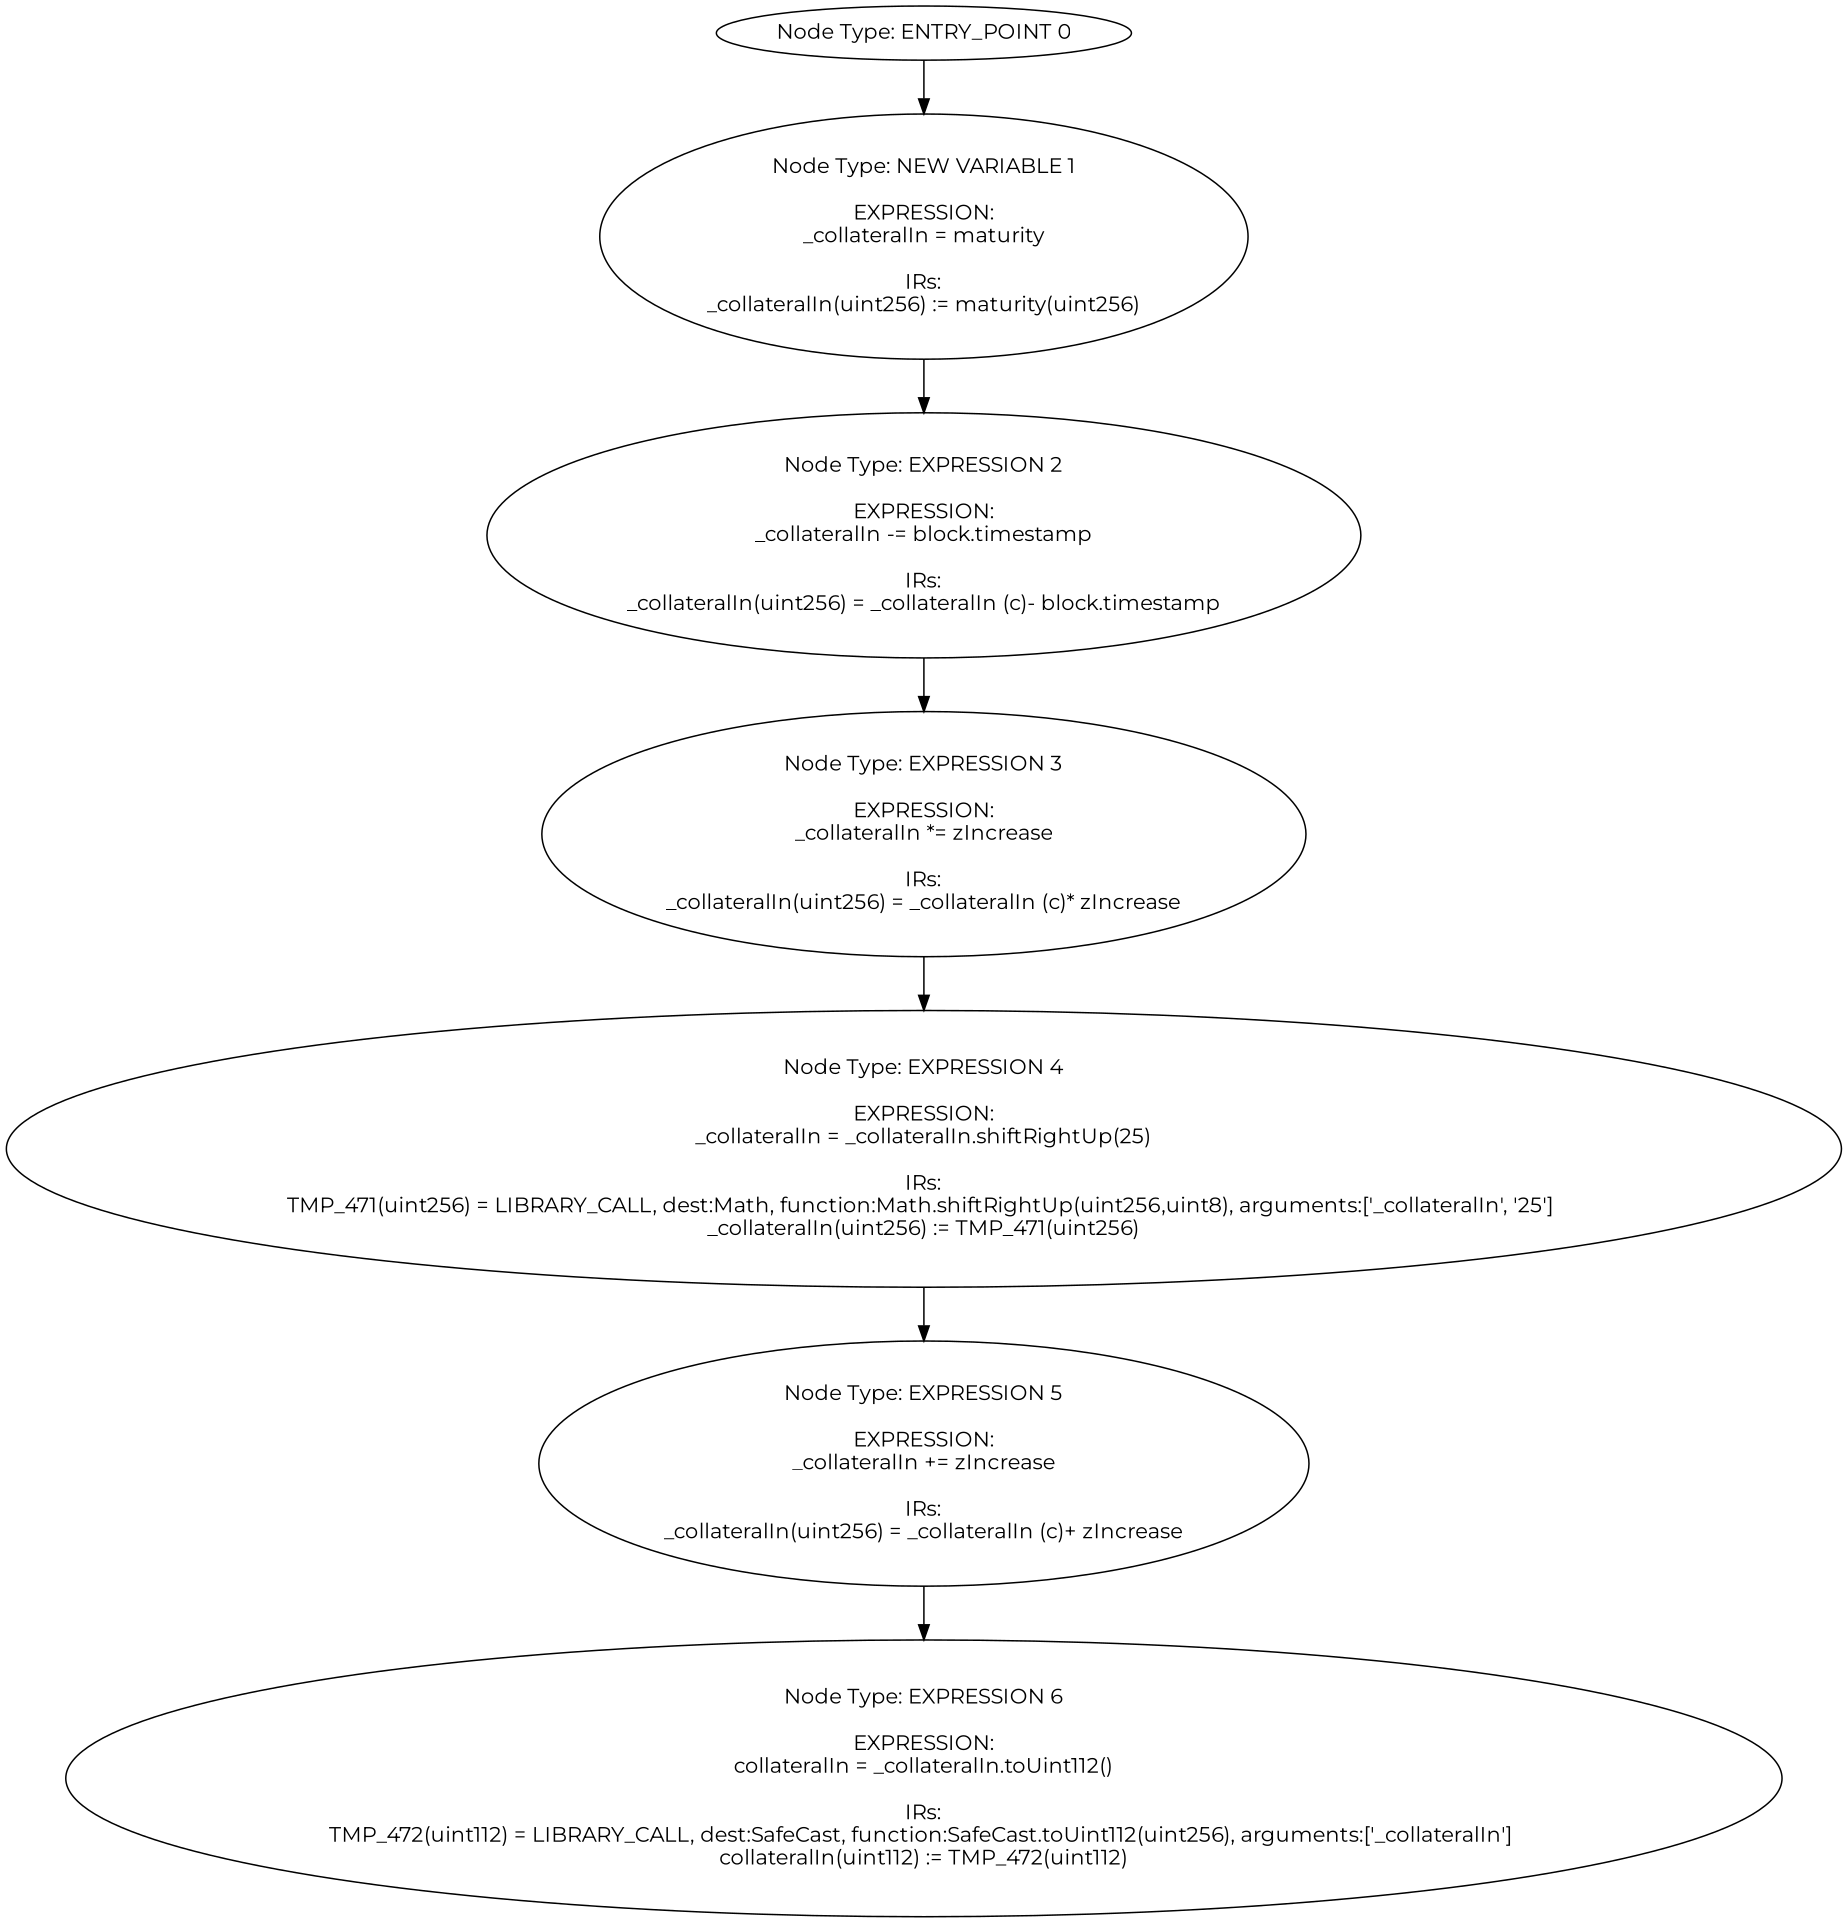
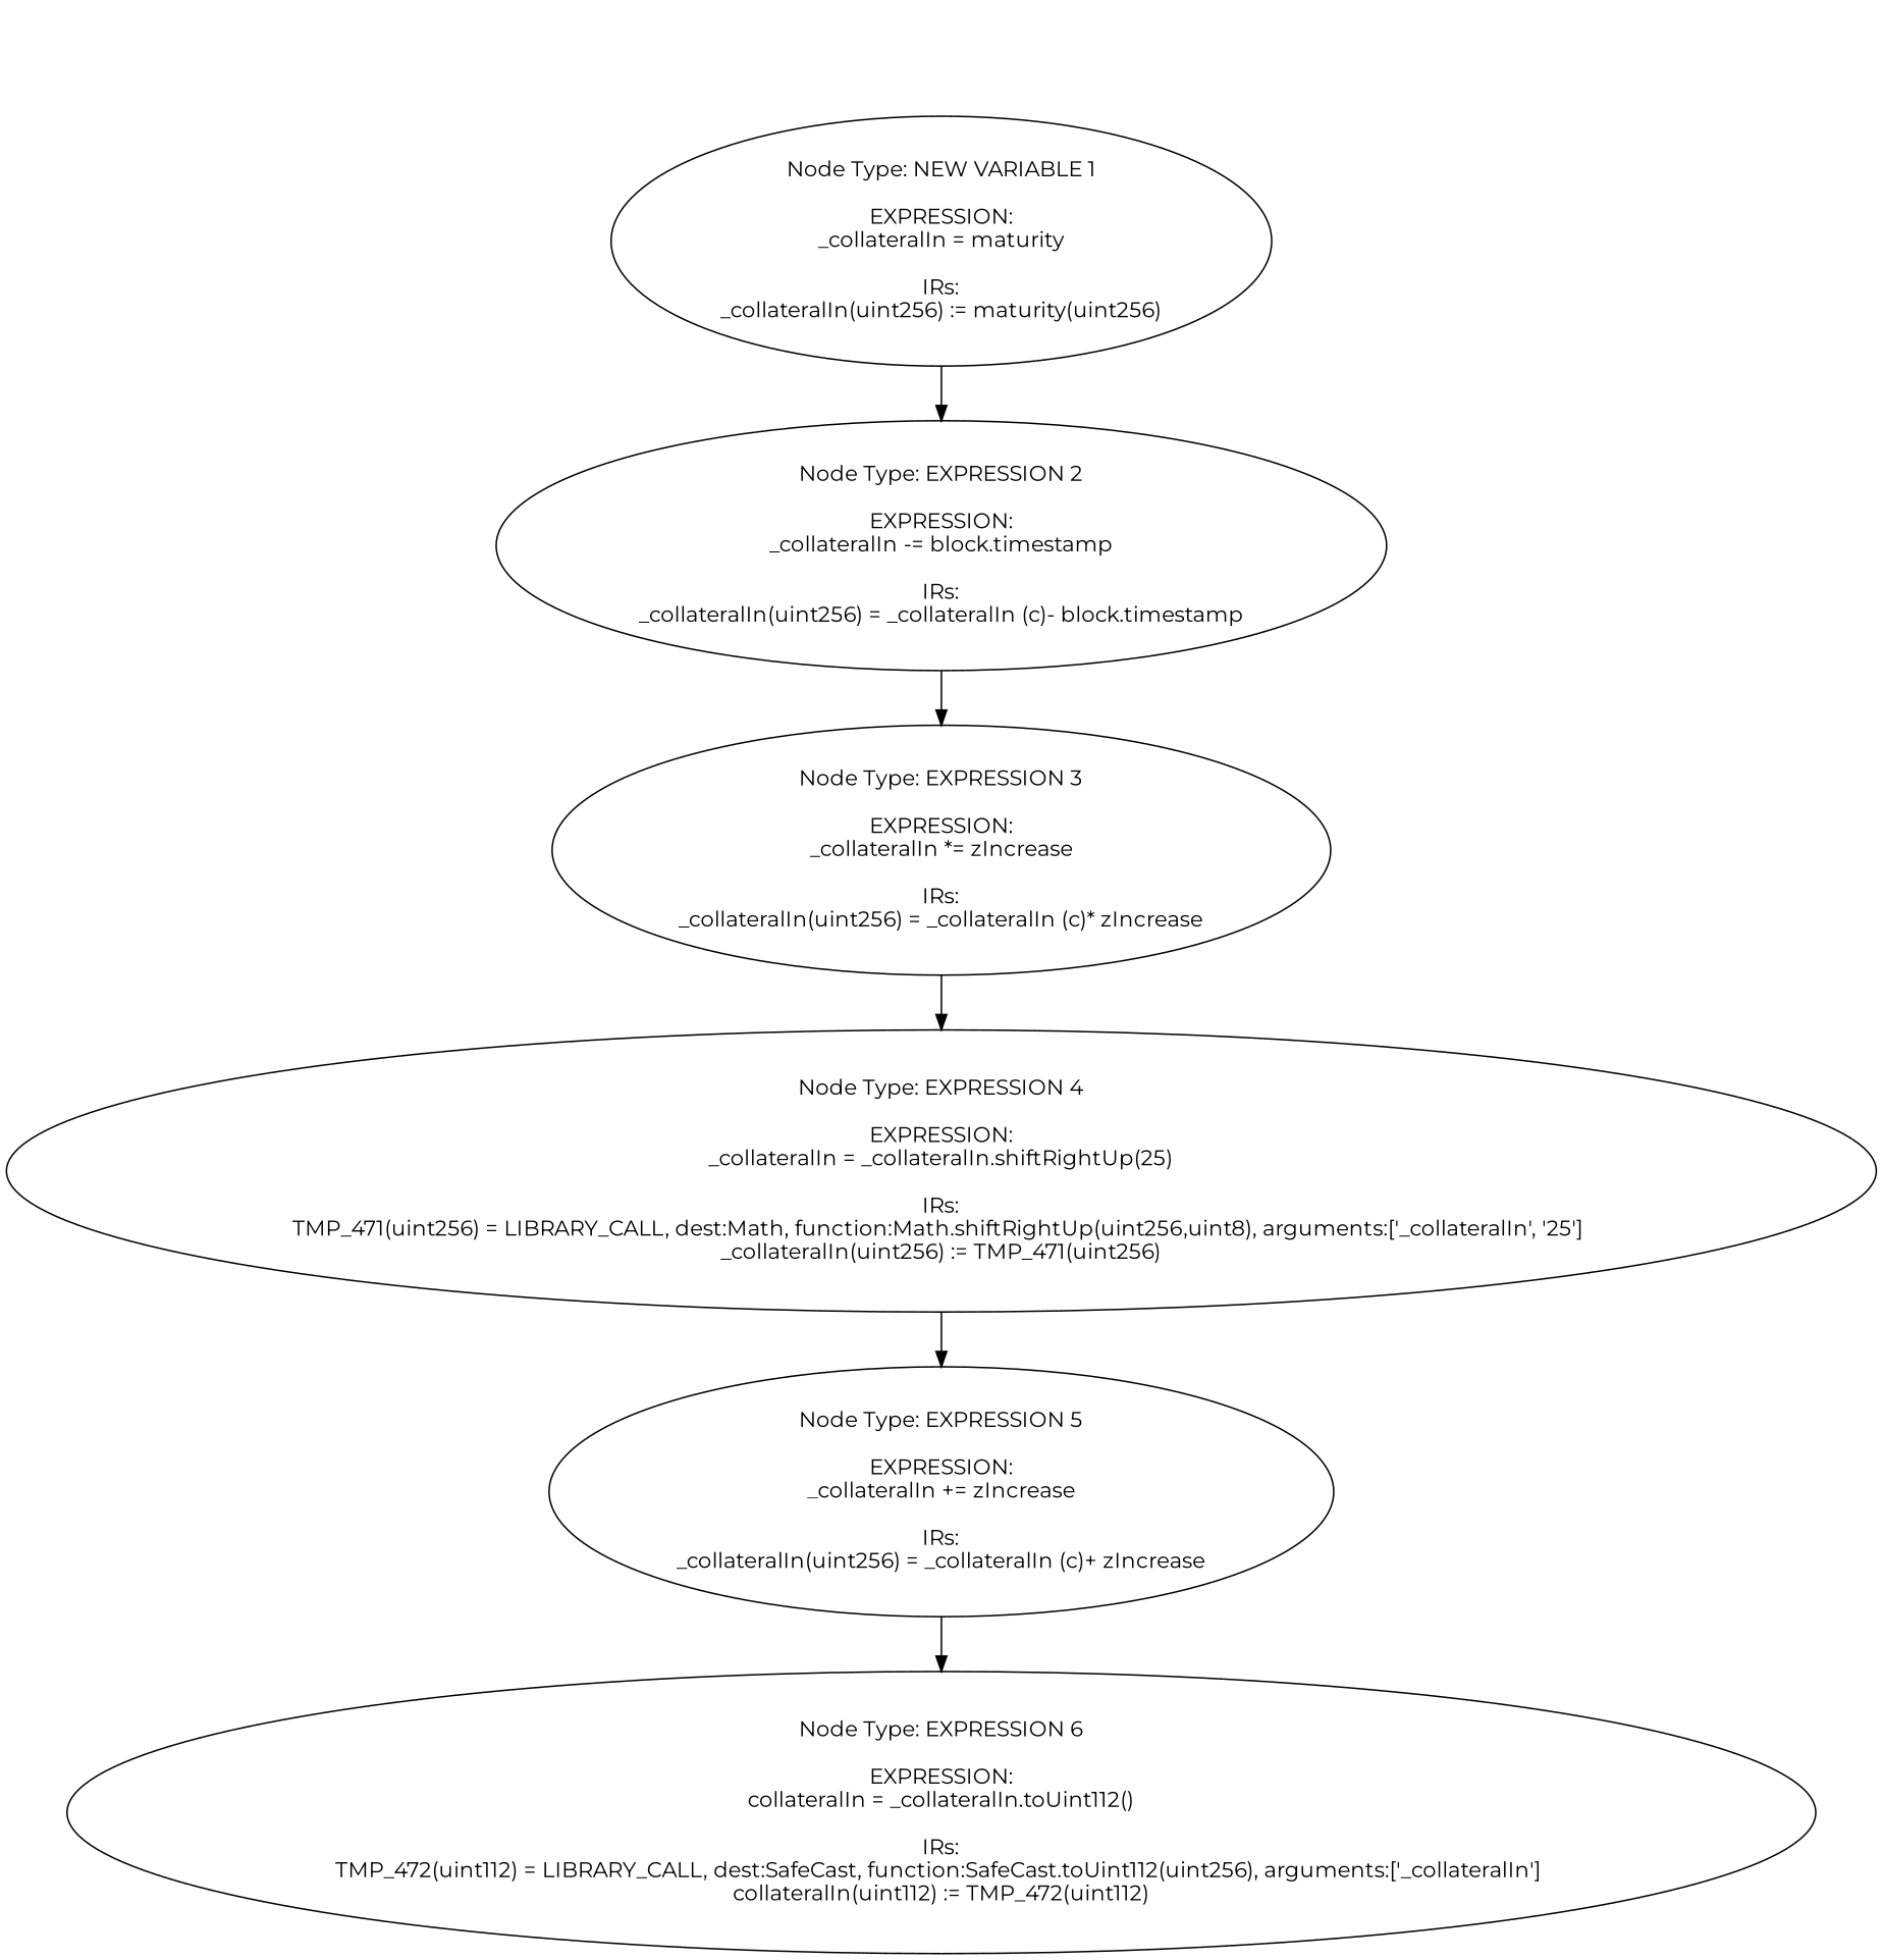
  digraph {
    fontname=Montserrat
    node [fontname=Montserrat]
    edge [fontname=Montserrat]
-   n1 [label="Node Type: ENTRY_POINT 0\n"]
    n2 [label="Node Type: NEW VARIABLE 1\n\nEXPRESSION:\n_collateralIn = maturity\n\nIRs:\n_collateralIn(uint256) := maturity(uint256)"]
    n3 [label="Node Type: EXPRESSION 2\n\nEXPRESSION:\n_collateralIn -= block.timestamp\n\nIRs:\n_collateralIn(uint256) = _collateralIn (c)- block.timestamp"]
    n4 [label="Node Type: EXPRESSION 3\n\nEXPRESSION:\n_collateralIn *= zIncrease\n\nIRs:\n_collateralIn(uint256) = _collateralIn (c)* zIncrease"]
    n5 [label="Node Type: EXPRESSION 4\n\nEXPRESSION:\n_collateralIn = _collateralIn.shiftRightUp(25)\n\nIRs:\nTMP_471(uint256) = LIBRARY_CALL, dest:Math, function:Math.shiftRightUp(uint256,uint8), arguments:['_collateralIn', '25'] \n_collateralIn(uint256) := TMP_471(uint256)"]
    n6 [label="Node Type: EXPRESSION 5\n\nEXPRESSION:\n_collateralIn += zIncrease\n\nIRs:\n_collateralIn(uint256) = _collateralIn (c)+ zIncrease"]
    n7 [label="Node Type: EXPRESSION 6\n\nEXPRESSION:\ncollateralIn = _collateralIn.toUint112()\n\nIRs:\nTMP_472(uint112) = LIBRARY_CALL, dest:SafeCast, function:SafeCast.toUint112(uint256), arguments:['_collateralIn'] \ncollateralIn(uint112) := TMP_472(uint112)"]
-   n1 -> n2
    n2 -> n3
    n3 -> n4
    n4 -> n5
    n5 -> n6
    n6 -> n7
  }
